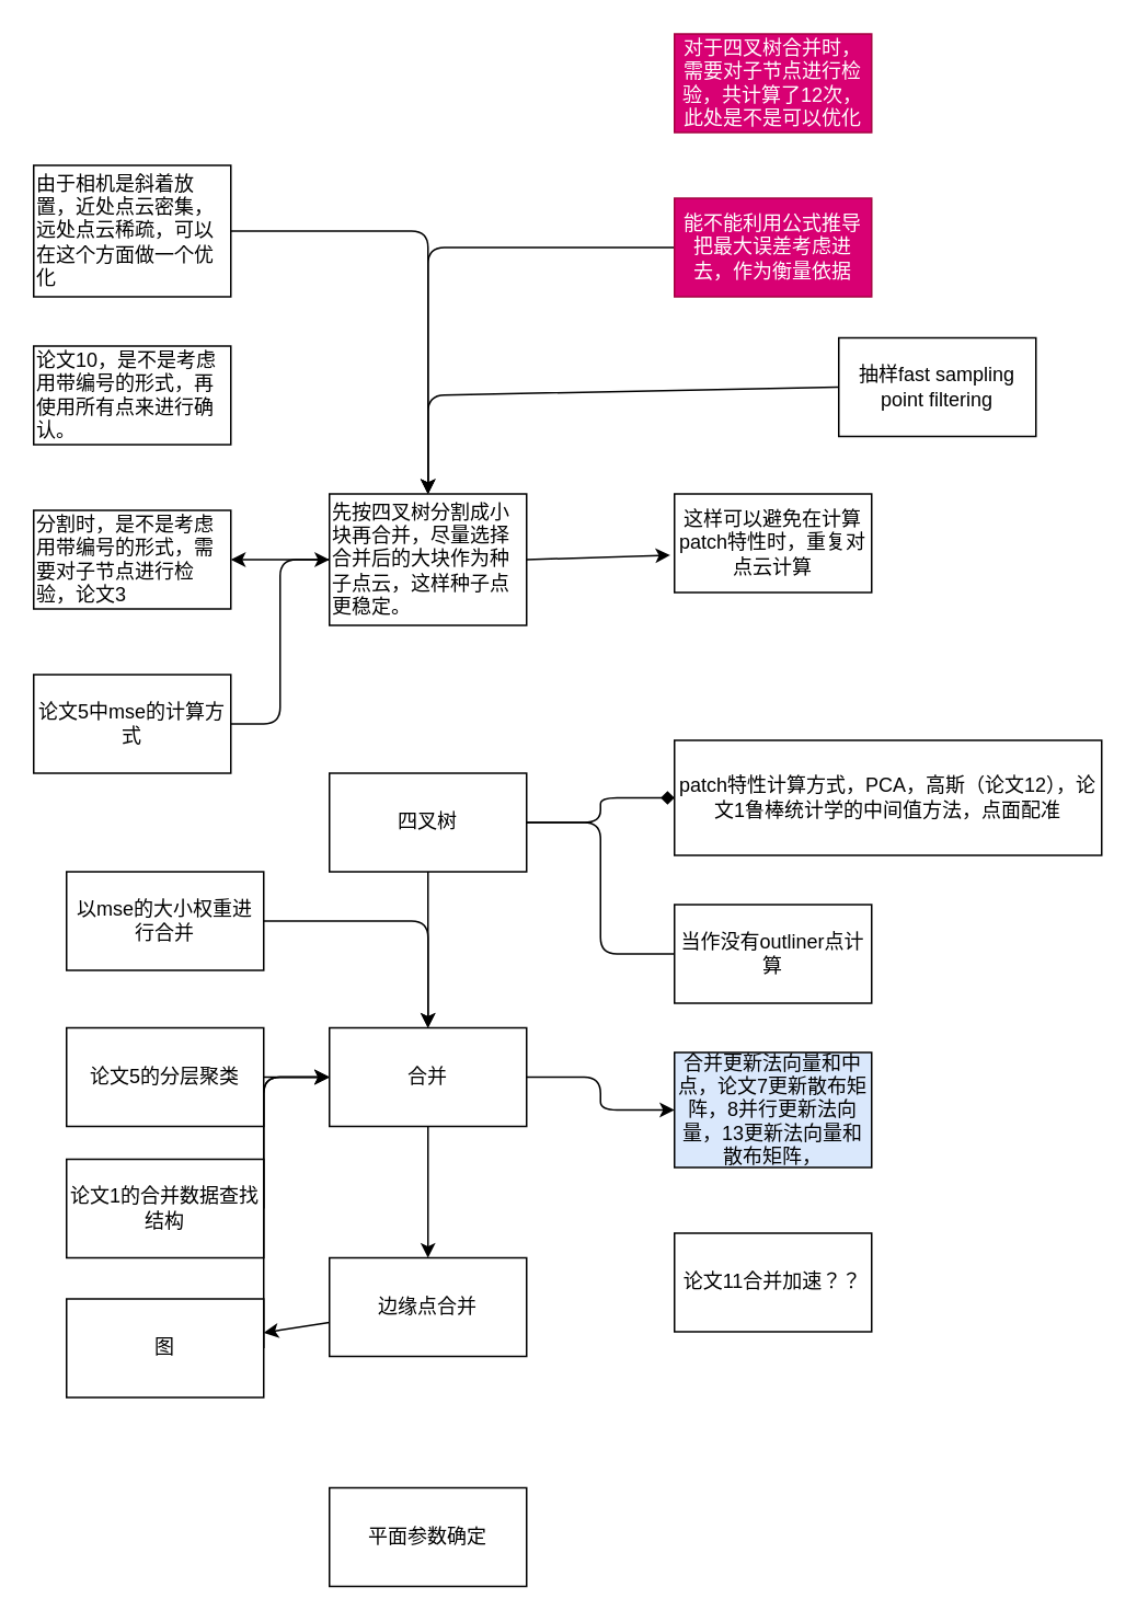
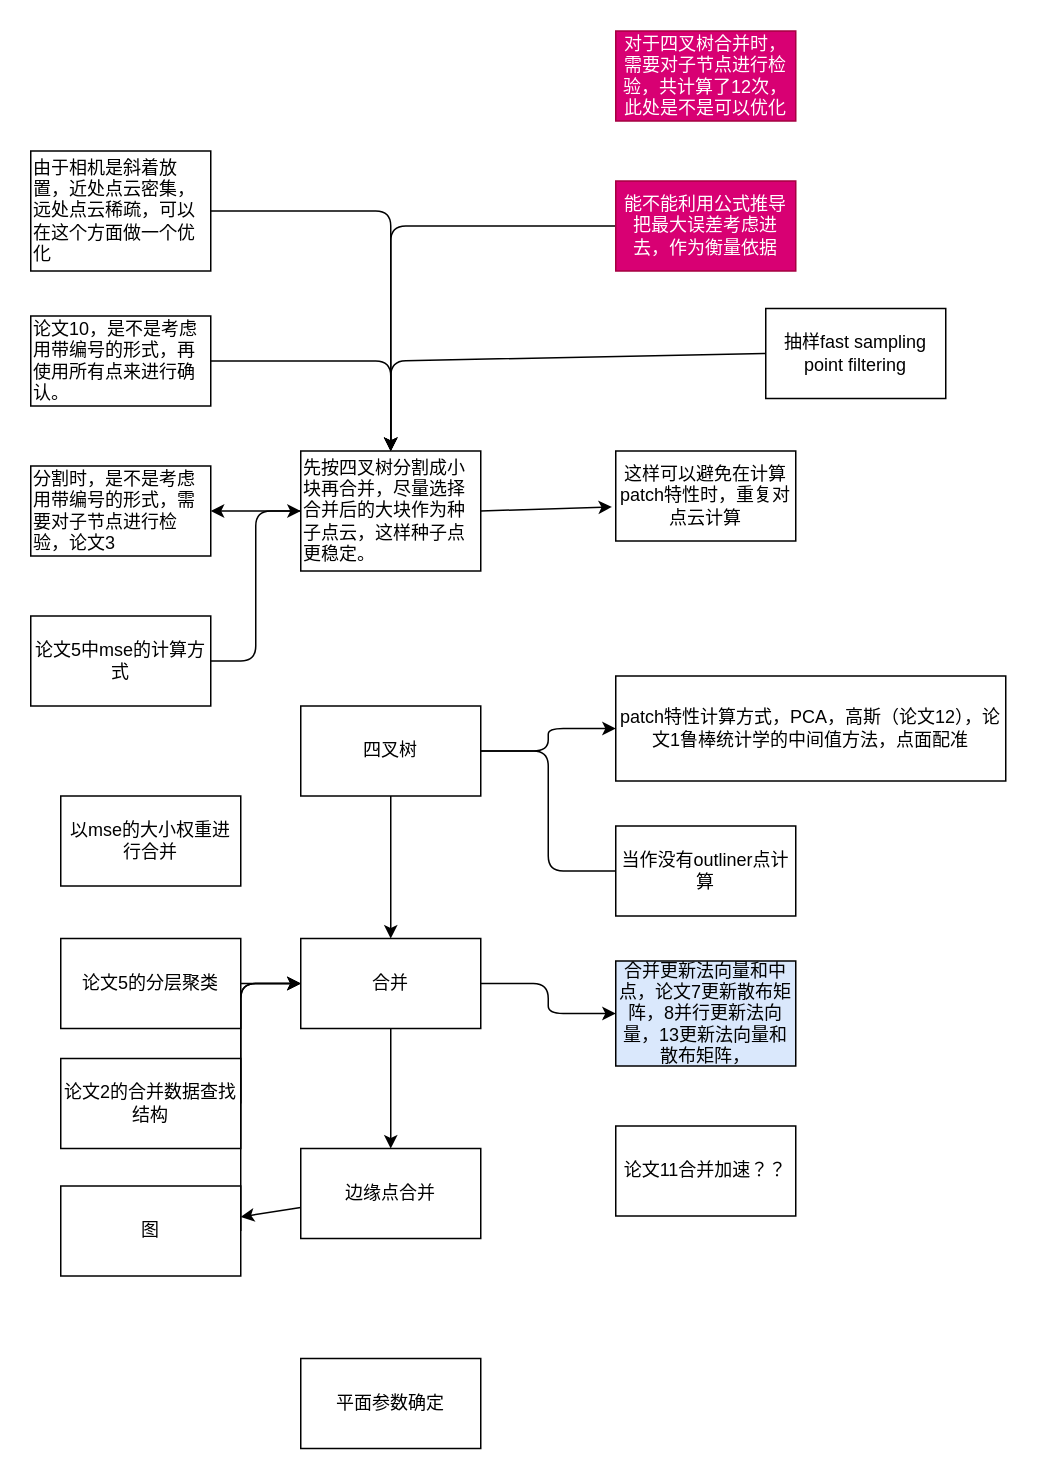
  <mxCell id="0" />
  <mxCell id="1" parent="0" />
  <mxCell id="2" value="" style="edgeStyle=none;html=1;" parent="1" source="5" target="8" edge="1"><mxGeometry relative="1" as="geometry" /></mxCell>
- <mxCell id="3" style="edgeStyle=orthogonalEdgeStyle;html=1;exitX=1;exitY=0.5;exitDx=0;exitDy=0;entryX=0;entryY=0.5;entryDx=0;entryDy=0;endArrow=diamond;" parent="1" source="5" target="12" edge="1"><mxGeometry relative="1" as="geometry" /></mxCell>
+ <mxCell id="3" style="edgeStyle=orthogonalEdgeStyle;html=1;exitX=1;exitY=0.5;exitDx=0;exitDy=0;entryX=0;entryY=0.5;entryDx=0;entryDy=0;" parent="1" source="5" target="12" edge="1"><mxGeometry relative="1" as="geometry" /></mxCell>
  <mxCell id="4" style="edgeStyle=orthogonalEdgeStyle;html=1;exitX=1;exitY=0.5;exitDx=0;exitDy=0;entryX=0;entryY=0.5;entryDx=0;entryDy=0;endArrow=none;" parent="1" source="5" target="13" edge="1"><mxGeometry relative="1" as="geometry" /></mxCell>
  <mxCell id="5" value="四叉树" style="rounded=0;whiteSpace=wrap;html=1;" parent="1" vertex="1"><mxGeometry x="200" y="470" width="120" height="60" as="geometry" /></mxCell>
  <mxCell id="6" value="" style="edgeStyle=none;html=1;" parent="1" source="8" target="10" edge="1"><mxGeometry relative="1" as="geometry" /></mxCell>
  <mxCell id="7" style="edgeStyle=orthogonalEdgeStyle;html=1;exitX=1;exitY=0.5;exitDx=0;exitDy=0;entryX=0;entryY=0.5;entryDx=0;entryDy=0;" parent="1" source="8" target="14" edge="1"><mxGeometry relative="1" as="geometry" /></mxCell>
  <mxCell id="8" value="合并" style="rounded=0;whiteSpace=wrap;html=1;" parent="1" vertex="1"><mxGeometry x="200" y="625" width="120" height="60" as="geometry" /></mxCell>
  <mxCell id="9" value="" style="edgeStyle=none;html=1;" parent="1" source="10" target="34" edge="1"><mxGeometry relative="1" as="geometry" /></mxCell>
  <mxCell id="10" value="边缘点合并" style="rounded=0;whiteSpace=wrap;html=1;" parent="1" vertex="1"><mxGeometry x="200" y="765" width="120" height="60" as="geometry" /></mxCell>
  <mxCell id="11" value="平面参数确定" style="rounded=0;whiteSpace=wrap;html=1;" parent="1" vertex="1"><mxGeometry x="200" y="905" width="120" height="60" as="geometry" /></mxCell>
  <mxCell id="12" value="patch特性计算方式，PCA，高斯（论文12），论文1鲁棒统计学的中间值方法，点面配准" style="rounded=0;whiteSpace=wrap;html=1;" parent="1" vertex="1"><mxGeometry x="410" y="450" width="260" height="70" as="geometry" /></mxCell>
  <mxCell id="13" value="当作没有outliner点计算" style="rounded=0;whiteSpace=wrap;html=1;" parent="1" vertex="1"><mxGeometry x="410" y="550" width="120" height="60" as="geometry" /></mxCell>
  <mxCell id="14" value="合并更新法向量和中点，论文7更新散布矩阵，8并行更新法向量，13更新法向量和散布矩阵，" style="rounded=0;whiteSpace=wrap;html=1;fillColor=#dae8fc;" parent="1" vertex="1"><mxGeometry x="410" y="640" width="120" height="70" as="geometry" /></mxCell>
  <mxCell id="15" style="edgeStyle=none;html=1;exitX=1;exitY=0.5;exitDx=0;exitDy=0;entryX=-0.021;entryY=0.621;entryDx=0;entryDy=0;entryPerimeter=0;" parent="1" source="16" target="17" edge="1"><mxGeometry relative="1" as="geometry" /></mxCell>
  <mxCell id="16" value="先按四叉树分割成小块再合并，尽量选择合并后的大块作为种子点云，这样种子点更稳定。" style="rounded=0;whiteSpace=wrap;html=1;align=left;" parent="1" vertex="1"><mxGeometry x="200" y="300" width="120" height="80" as="geometry" /></mxCell>
  <mxCell id="17" value="这样可以避免在计算patch特性时，重复对点云计算" style="rounded=0;whiteSpace=wrap;html=1;" parent="1" vertex="1"><mxGeometry x="410" y="300" width="120" height="60" as="geometry" /></mxCell>
  <mxCell id="18" value="分割时，是不是考虑用带编号的形式，需要对子节点进行检验，论文3" style="rounded=0;whiteSpace=wrap;html=1;align=left;" parent="1" vertex="1"><mxGeometry x="20" y="310" width="120" height="60" as="geometry" /></mxCell>
  <mxCell id="19" value="" style="endArrow=classic;html=1;exitX=0;exitY=0.5;exitDx=0;exitDy=0;entryX=1;entryY=0.5;entryDx=0;entryDy=0;" parent="1" source="16" target="18" edge="1"><mxGeometry width="50" height="50" relative="1" as="geometry"><mxPoint x="270" y="650" as="sourcePoint" /><mxPoint x="320" y="600" as="targetPoint" /></mxGeometry></mxCell>
  <mxCell id="20" style="edgeStyle=none;html=1;exitX=1;exitY=0.5;exitDx=0;exitDy=0;entryX=0;entryY=0.5;entryDx=0;entryDy=0;" parent="1" source="21" target="8" edge="1"><mxGeometry relative="1" as="geometry" /></mxCell>
  <mxCell id="21" value="论文5的分层聚类" style="rounded=0;whiteSpace=wrap;html=1;" parent="1" vertex="1"><mxGeometry x="40" y="625" width="120" height="60" as="geometry" /></mxCell>
  <mxCell id="22" style="edgeStyle=none;html=1;exitX=1;exitY=0.5;exitDx=0;exitDy=0;" parent="1" source="23" target="8" edge="1"><mxGeometry relative="1" as="geometry"><Array as="points"><mxPoint x="160" y="655" /></Array></mxGeometry></mxCell>
- <mxCell id="23" value="论文1的合并数据查找结构" style="rounded=0;whiteSpace=wrap;html=1;" parent="1" vertex="1"><mxGeometry x="40" y="705" width="120" height="60" as="geometry" /></mxCell>
+ <mxCell id="23" value="论文2的合并数据查找结构" style="rounded=0;whiteSpace=wrap;html=1;" parent="1" vertex="1"><mxGeometry x="40" y="705" width="120" height="60" as="geometry" /></mxCell>
+ <mxCell id="24" style="edgeStyle=none;html=1;exitX=1;exitY=0.5;exitDx=0;exitDy=0;entryX=0.5;entryY=0;entryDx=0;entryDy=0;" parent="1" source="25" target="16" edge="1"><mxGeometry relative="1" as="geometry"><Array as="points"><mxPoint x="260" y="240" /></Array></mxGeometry></mxCell>
  <mxCell id="25" value="论文10，是不是考虑用带编号的形式，再使用所有点来进行确认。" style="rounded=0;whiteSpace=wrap;html=1;align=left;" parent="1" vertex="1"><mxGeometry x="20" y="210" width="120" height="60" as="geometry" /></mxCell>
  <mxCell id="26" style="edgeStyle=none;html=1;exitX=0;exitY=0.5;exitDx=0;exitDy=0;entryX=0.5;entryY=0;entryDx=0;entryDy=0;" parent="1" source="27" target="16" edge="1"><mxGeometry relative="1" as="geometry"><Array as="points"><mxPoint x="260" y="240" /></Array></mxGeometry></mxCell>
  <mxCell id="27" value="抽样fast sampling point filtering" style="rounded=0;whiteSpace=wrap;html=1;" parent="1" vertex="1"><mxGeometry x="510" y="205" width="120" height="60" as="geometry" /></mxCell>
  <mxCell id="28" value="论文11合并加速？？" style="rounded=0;whiteSpace=wrap;html=1;" parent="1" vertex="1"><mxGeometry x="410" y="750" width="120" height="60" as="geometry" /></mxCell>
- <mxCell id="29" style="edgeStyle=none;html=1;exitX=1;exitY=0.5;exitDx=0;exitDy=0;entryX=0.5;entryY=0;entryDx=0;entryDy=0;" parent="1" source="30" target="8" edge="1"><mxGeometry relative="1" as="geometry"><Array as="points"><mxPoint x="260" y="560" /></Array></mxGeometry></mxCell>
  <mxCell id="30" value="以mse的大小权重进行合并" style="rounded=0;whiteSpace=wrap;html=1;" parent="1" vertex="1"><mxGeometry x="40" y="530" width="120" height="60" as="geometry" /></mxCell>
  <mxCell id="31" style="edgeStyle=none;html=1;exitX=1;exitY=0.5;exitDx=0;exitDy=0;entryX=0.5;entryY=0;entryDx=0;entryDy=0;" parent="1" source="32" target="16" edge="1"><mxGeometry relative="1" as="geometry"><Array as="points"><mxPoint x="260" y="140" /></Array></mxGeometry></mxCell>
  <mxCell id="32" value="由于相机是斜着放置，近处点云密集，远处点云稀疏，可以在这个方面做一个优化" style="rounded=0;whiteSpace=wrap;html=1;align=left;" parent="1" vertex="1"><mxGeometry x="20" y="100" width="120" height="80" as="geometry" /></mxCell>
  <mxCell id="33" style="edgeStyle=none;html=1;exitX=1;exitY=0.5;exitDx=0;exitDy=0;entryX=0;entryY=0.5;entryDx=0;entryDy=0;" parent="1" source="34" target="8" edge="1"><mxGeometry relative="1" as="geometry"><Array as="points"><mxPoint x="160" y="655" /></Array></mxGeometry></mxCell>
  <mxCell id="34" value="图" style="rounded=0;whiteSpace=wrap;html=1;" parent="1" vertex="1"><mxGeometry x="40" y="790" width="120" height="60" as="geometry" /></mxCell>
  <mxCell id="35" value="论文5中mse的计算方式" style="rounded=0;whiteSpace=wrap;html=1;" parent="1" vertex="1"><mxGeometry x="20" y="410" width="120" height="60" as="geometry" /></mxCell>
  <mxCell id="36" value="" style="edgeStyle=elbowEdgeStyle;elbow=horizontal;endArrow=classic;html=1;" parent="1" target="16" edge="1"><mxGeometry width="50" height="50" relative="1" as="geometry"><mxPoint x="140" y="440" as="sourcePoint" /><mxPoint x="190" y="390" as="targetPoint" /></mxGeometry></mxCell>
  <mxCell id="37" style="edgeStyle=none;html=1;exitX=0;exitY=0.5;exitDx=0;exitDy=0;entryX=0.5;entryY=0;entryDx=0;entryDy=0;" parent="1" source="38" target="16" edge="1"><mxGeometry relative="1" as="geometry"><Array as="points"><mxPoint x="260" y="150" /></Array></mxGeometry></mxCell>
  <mxCell id="38" value="能不能利用公式推导把最大误差考虑进去，作为衡量依据" style="rounded=0;whiteSpace=wrap;html=1;fillColor=#d80073;fontColor=#ffffff;strokeColor=#A50040;" parent="1" vertex="1"><mxGeometry x="410" y="120" width="120" height="60" as="geometry" /></mxCell>
  <mxCell id="39" value="对于四叉树合并时，需要对子节点进行检验，共计算了12次，此处是不是可以优化" style="rounded=0;whiteSpace=wrap;html=1;fillColor=#d80073;fontColor=#ffffff;strokeColor=#A50040;" parent="1" vertex="1"><mxGeometry x="410" y="20" width="120" height="60" as="geometry" /></mxCell>
